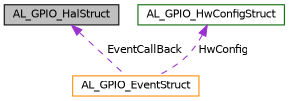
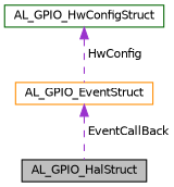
  digraph {
    node [fillcolor=white fontname=Helvetica fontsize=10 shape=record style=filled]
    edge [color=darkorchid3 dir=back fontname=Helvetica fontsize=10 labelfontname=Helvetica labelfontsize=10 style=dashed]
    n1 [color=black fillcolor=grey75 fontcolor=black height=0.2 label=AL_GPIO_HalStruct width=0.4]
    n2 [color=darkgreen height=0.2 label=AL_GPIO_HwConfigStruct width=0.4]
    n3 [color=darkorange height=0.2 label=AL_GPIO_EventStruct width=0.4]
    n2 -> n3 [label=" HwConfig"]
-   n1 -> n3 [label=" EventCallBack"]
+   n3 -> n1 [label=" EventCallBack"]
  }
